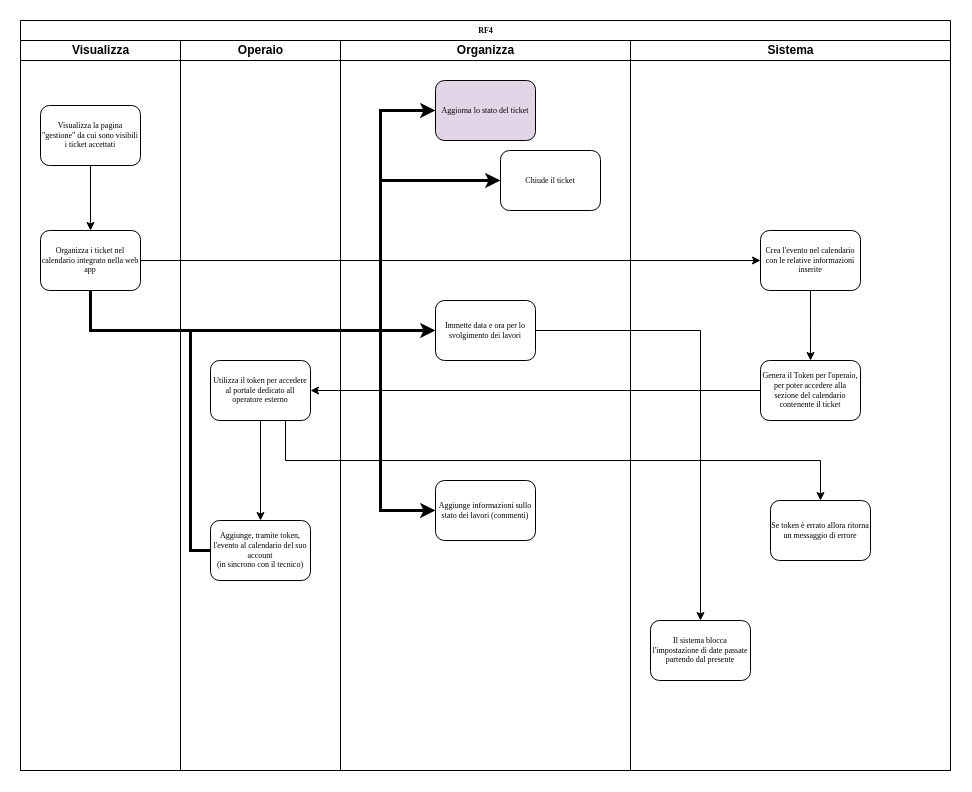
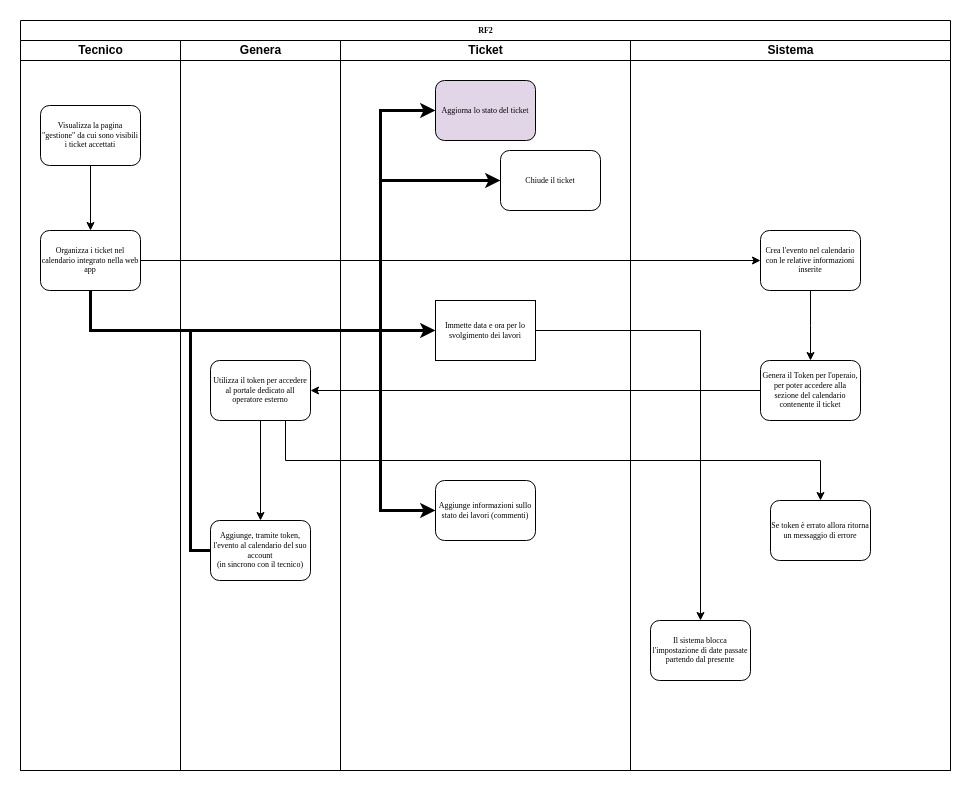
  <mxCell id="0" />
  <mxCell id="1" parent="0" />
- <mxCell id="2" value="RF4" style="swimlane;html=1;childLayout=stackLayout;startSize=20;rounded=0;shadow=0;labelBackgroundColor=none;strokeWidth=1;fontFamily=Verdana;fontSize=8;align=center;" parent="1" vertex="1"><mxGeometry x="20" y="20" width="930" height="750" as="geometry" /></mxCell>
- <mxCell id="3" value="Visualizza" style="swimlane;html=1;startSize=20;" parent="2" vertex="1"><mxGeometry y="20" width="160" height="730" as="geometry" /></mxCell>
+ <mxCell id="2" value="RF2" style="swimlane;html=1;childLayout=stackLayout;startSize=20;rounded=0;shadow=0;labelBackgroundColor=none;strokeWidth=1;fontFamily=Verdana;fontSize=8;align=center;" parent="1" vertex="1"><mxGeometry x="20" y="20" width="930" height="750" as="geometry" /></mxCell>
+ <mxCell id="3" value="Tecnico" style="swimlane;html=1;startSize=20;" parent="2" vertex="1"><mxGeometry y="20" width="160" height="730" as="geometry" /></mxCell>
  <mxCell id="4" style="edgeStyle=orthogonalEdgeStyle;rounded=0;orthogonalLoop=1;jettySize=auto;html=1;entryX=0.5;entryY=0;entryDx=0;entryDy=0;" edge="1" parent="3" source="5" target="6"><mxGeometry relative="1" as="geometry" /></mxCell>
  <mxCell id="5" value="Visualizza la pagina &quot;gestione&quot; da cui sono visibili i ticket accettati" style="rounded=1;whiteSpace=wrap;html=1;shadow=0;labelBackgroundColor=none;strokeWidth=1;fontFamily=Verdana;fontSize=8;align=center;" parent="3" vertex="1"><mxGeometry x="20" y="65" width="100" height="60" as="geometry" /></mxCell>
  <mxCell id="6" value="Organizza i ticket nel calendario integrato nella web app" style="rounded=1;whiteSpace=wrap;html=1;shadow=0;labelBackgroundColor=none;strokeWidth=1;fontFamily=Verdana;fontSize=8;align=center;" vertex="1" parent="3"><mxGeometry x="20" y="190" width="100" height="60" as="geometry" /></mxCell>
  <mxCell id="7" value="" style="endArrow=none;html=1;rounded=0;entryX=0;entryY=0.5;entryDx=0;entryDy=0;strokeWidth=3;" edge="1" parent="3" target="11"><mxGeometry width="50" height="50" relative="1" as="geometry"><mxPoint x="170" y="290" as="sourcePoint" /><mxPoint x="110" y="460" as="targetPoint" /><Array as="points"><mxPoint x="170" y="510" /></Array></mxGeometry></mxCell>
- <mxCell id="8" value="Operaio" style="swimlane;html=1;startSize=20;" parent="2" vertex="1"><mxGeometry x="160" y="20" width="160" height="730" as="geometry" /></mxCell>
+ <mxCell id="8" value="Genera" style="swimlane;html=1;startSize=20;" parent="2" vertex="1"><mxGeometry x="160" y="20" width="160" height="730" as="geometry" /></mxCell>
  <mxCell id="9" style="edgeStyle=orthogonalEdgeStyle;rounded=0;orthogonalLoop=1;jettySize=auto;html=1;entryX=0.5;entryY=0;entryDx=0;entryDy=0;" edge="1" parent="8" source="10" target="11"><mxGeometry relative="1" as="geometry"><mxPoint x="80" y="450" as="targetPoint" /></mxGeometry></mxCell>
  <mxCell id="10" value="Utilizza il token per accedere al portale dedicato all operatore esterno" style="rounded=1;whiteSpace=wrap;html=1;shadow=0;labelBackgroundColor=none;strokeWidth=1;fontFamily=Verdana;fontSize=8;align=center;" vertex="1" parent="8"><mxGeometry x="30" y="320" width="100" height="60" as="geometry" /></mxCell>
  <mxCell id="11" value="&lt;div&gt;Aggiunge, tramite token, l'evento al calendario del suo account&lt;/div&gt;&lt;div&gt;(in sincrono con il tecnico)&lt;br&gt;&lt;/div&gt;" style="rounded=1;whiteSpace=wrap;html=1;shadow=0;labelBackgroundColor=none;strokeWidth=1;fontFamily=Verdana;fontSize=8;align=center;" vertex="1" parent="8"><mxGeometry x="30" y="480" width="100" height="60" as="geometry" /></mxCell>
  <mxCell id="12" style="edgeStyle=orthogonalEdgeStyle;rounded=0;orthogonalLoop=1;jettySize=auto;html=1;entryX=0;entryY=0.5;entryDx=0;entryDy=0;" edge="1" parent="2" source="6" target="21"><mxGeometry relative="1" as="geometry" /></mxCell>
  <mxCell id="13" style="edgeStyle=orthogonalEdgeStyle;rounded=0;orthogonalLoop=1;jettySize=auto;html=1;" edge="1" parent="2" source="22" target="10"><mxGeometry relative="1" as="geometry" /></mxCell>
- <mxCell id="14" value="Organizza" style="swimlane;html=1;startSize=20;" parent="2" vertex="1"><mxGeometry x="320" y="20" width="290" height="730" as="geometry" /></mxCell>
+ <mxCell id="14" value="Ticket" style="swimlane;html=1;startSize=20;" parent="2" vertex="1"><mxGeometry x="320" y="20" width="290" height="730" as="geometry" /></mxCell>
  <mxCell id="15" value="Aggiorna lo stato del ticket" style="rounded=1;whiteSpace=wrap;html=1;shadow=0;labelBackgroundColor=none;strokeWidth=1;fontFamily=Verdana;fontSize=8;align=center;fillColor=#e1d5e7;" vertex="1" parent="14"><mxGeometry x="95" y="40" width="100" height="60" as="geometry" /></mxCell>
- <mxCell id="16" value="Immette data e ora per lo svolgimento dei lavori" style="rounded=1;whiteSpace=wrap;html=1;shadow=0;labelBackgroundColor=none;strokeWidth=1;fontFamily=Verdana;fontSize=8;align=center;" vertex="1" parent="14"><mxGeometry x="95" y="260" width="100" height="60" as="geometry" /></mxCell>
+ <mxCell id="16" value="Immette data e ora per lo svolgimento dei lavori" style="whiteSpace=wrap;html=1;shadow=0;labelBackgroundColor=none;strokeWidth=1;fontFamily=Verdana;fontSize=8;align=center;rounded=0;" vertex="1" parent="14"><mxGeometry x="95" y="260" width="100" height="60" as="geometry" /></mxCell>
  <mxCell id="17" value="Chiude il ticket" style="rounded=1;whiteSpace=wrap;html=1;shadow=0;labelBackgroundColor=none;strokeWidth=1;fontFamily=Verdana;fontSize=8;align=center;" vertex="1" parent="14"><mxGeometry x="160" y="110" width="100" height="60" as="geometry" /></mxCell>
  <mxCell id="18" value="Aggiunge informazioni sullo stato dei lavori (commenti)" style="rounded=1;whiteSpace=wrap;html=1;shadow=0;labelBackgroundColor=none;strokeWidth=1;fontFamily=Verdana;fontSize=8;align=center;" vertex="1" parent="14"><mxGeometry x="95" y="440" width="100" height="60" as="geometry" /></mxCell>
  <mxCell id="19" value="Sistema" style="swimlane;html=1;startSize=20;" vertex="1" parent="2"><mxGeometry x="610" y="20" width="320" height="730" as="geometry" /></mxCell>
  <mxCell id="20" style="edgeStyle=orthogonalEdgeStyle;rounded=0;orthogonalLoop=1;jettySize=auto;html=1;" edge="1" parent="19" source="21"><mxGeometry relative="1" as="geometry"><mxPoint x="180.0" y="320" as="targetPoint" /></mxGeometry></mxCell>
  <mxCell id="21" value="Crea l'evento nel calendario con le relative informazioni inserite" style="rounded=1;whiteSpace=wrap;html=1;shadow=0;labelBackgroundColor=none;strokeWidth=1;fontFamily=Verdana;fontSize=8;align=center;" vertex="1" parent="19"><mxGeometry x="130" y="190" width="100" height="60" as="geometry" /></mxCell>
  <mxCell id="22" value="Genera il Token per l'operaio, per poter accedere alla sezione del calendario contenente il ticket" style="rounded=1;whiteSpace=wrap;html=1;shadow=0;labelBackgroundColor=none;strokeWidth=1;fontFamily=Verdana;fontSize=8;align=center;" vertex="1" parent="19"><mxGeometry x="130" y="320" width="100" height="60" as="geometry" /></mxCell>
  <mxCell id="23" value="Se token è errato allora ritorna un messaggio di errore" style="rounded=1;whiteSpace=wrap;html=1;shadow=0;labelBackgroundColor=none;strokeWidth=1;fontFamily=Verdana;fontSize=8;align=center;" vertex="1" parent="19"><mxGeometry x="140" y="460" width="100" height="60" as="geometry" /></mxCell>
  <mxCell id="24" value="Il sistema blocca l'impostazione di date passate partendo dal presente" style="rounded=1;whiteSpace=wrap;html=1;shadow=0;labelBackgroundColor=none;strokeWidth=1;fontFamily=Verdana;fontSize=8;align=center;" vertex="1" parent="19"><mxGeometry x="20" y="580" width="100" height="60" as="geometry" /></mxCell>
  <mxCell id="25" style="edgeStyle=orthogonalEdgeStyle;rounded=0;orthogonalLoop=1;jettySize=auto;html=1;exitX=0.75;exitY=1;exitDx=0;exitDy=0;entryX=0.5;entryY=0;entryDx=0;entryDy=0;" edge="1" parent="2" source="10" target="23"><mxGeometry relative="1" as="geometry"><mxPoint x="430.0" y="480" as="targetPoint" /></mxGeometry></mxCell>
  <mxCell id="26" style="edgeStyle=orthogonalEdgeStyle;rounded=0;orthogonalLoop=1;jettySize=auto;html=1;entryX=0;entryY=0.5;entryDx=0;entryDy=0;strokeWidth=3;" edge="1" parent="2" source="6" target="16"><mxGeometry relative="1" as="geometry"><Array as="points"><mxPoint x="70" y="310" /></Array></mxGeometry></mxCell>
  <mxCell id="27" style="edgeStyle=orthogonalEdgeStyle;rounded=0;orthogonalLoop=1;jettySize=auto;html=1;exitX=0.5;exitY=1;exitDx=0;exitDy=0;entryX=0;entryY=0.5;entryDx=0;entryDy=0;strokeWidth=3;" edge="1" parent="2" source="6" target="17"><mxGeometry relative="1" as="geometry"><Array as="points"><mxPoint x="70" y="310" /><mxPoint x="360" y="310" /><mxPoint x="360" y="160" /></Array></mxGeometry></mxCell>
  <mxCell id="28" style="edgeStyle=orthogonalEdgeStyle;rounded=0;orthogonalLoop=1;jettySize=auto;html=1;entryX=0;entryY=0.5;entryDx=0;entryDy=0;strokeWidth=3;" edge="1" parent="2" source="6" target="15"><mxGeometry relative="1" as="geometry"><Array as="points"><mxPoint x="70" y="310" /><mxPoint x="360" y="310" /><mxPoint x="360" y="90" /></Array></mxGeometry></mxCell>
  <mxCell id="29" style="edgeStyle=orthogonalEdgeStyle;rounded=0;orthogonalLoop=1;jettySize=auto;html=1;entryX=0;entryY=0.5;entryDx=0;entryDy=0;strokeWidth=3;" edge="1" parent="2" source="6" target="18"><mxGeometry relative="1" as="geometry"><Array as="points"><mxPoint x="70" y="310" /><mxPoint x="360" y="310" /><mxPoint x="360" y="490" /></Array></mxGeometry></mxCell>
  <mxCell id="30" style="edgeStyle=orthogonalEdgeStyle;rounded=0;orthogonalLoop=1;jettySize=auto;html=1;entryX=0.5;entryY=0;entryDx=0;entryDy=0;" edge="1" parent="2" source="16" target="24"><mxGeometry relative="1" as="geometry"><mxPoint x="700.0" y="600" as="targetPoint" /></mxGeometry></mxCell>
